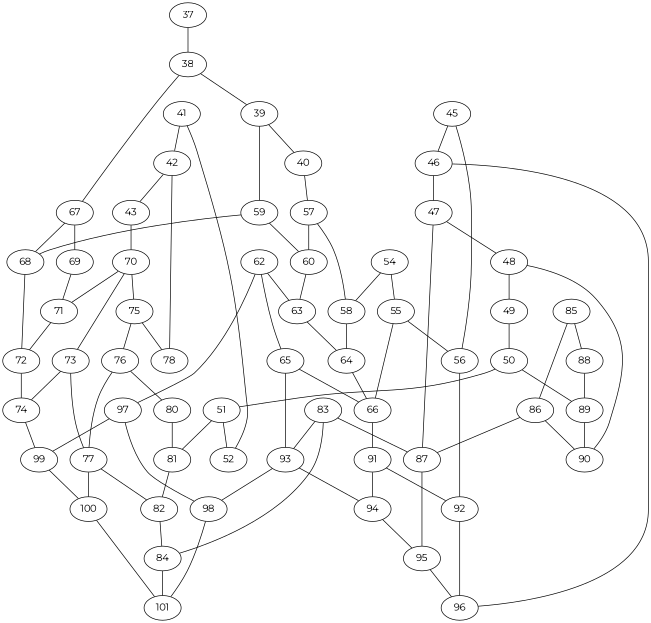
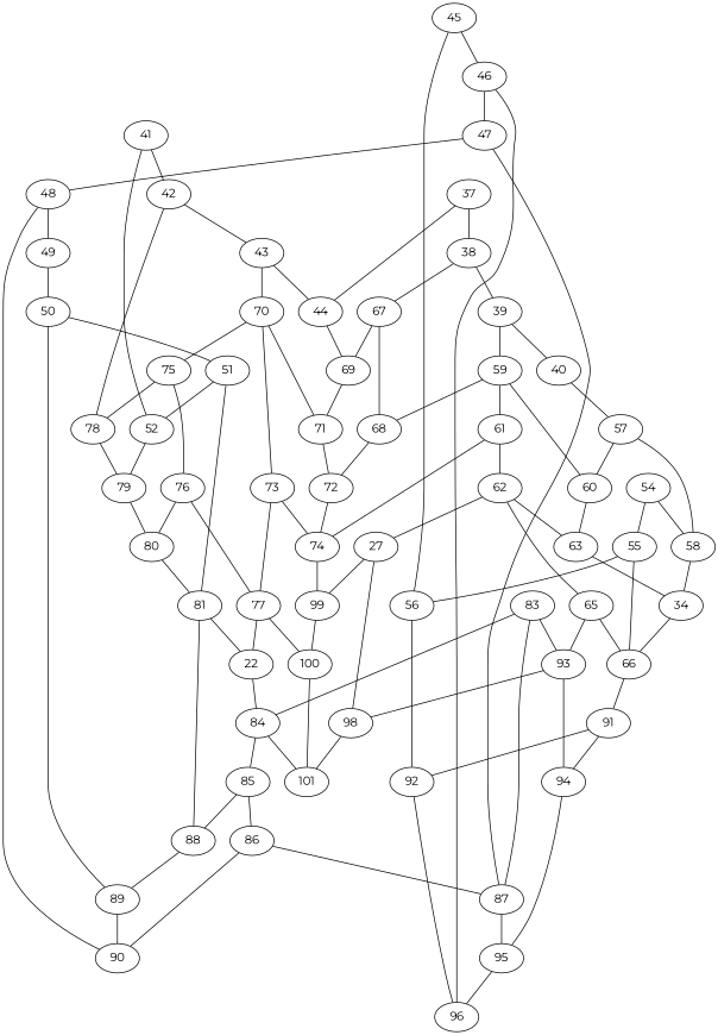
  graph {
    fontname=Montserrat
    node [fontname=Montserrat]
    edge [fontname=Montserrat]
    37
    38
+   44
    39
    67
    69
    40
    59
    68
    57
    60
+   61
    58
    41
    42
    52
    43
    78
+   79
    70
    71
    73
    75
    45
    46
    56
    47
    96
    92
    48
    87
    49
    90
    95
    50
    51
    89
    81
-   82
+   82 [label=22]
    88
    80
    54
    55
    66
-   64
+   64 [label=34]
    91
    63
    62
    74
    72
    65
-   97
+   97 [label=27]
    99
    93
    98
    94
    77
    76
    100
    84
    101
    85
    83
    86
    37 -- 38 [length=0.213877385941]
+   37 -- 44 [length=0.210854839257]
    38 -- 39 [length=0.202998835476]
    38 -- 67 [length=0.150121504852]
+   44 -- 69 [length=0.146207715177]
    39 -- 40 [length=0.202998835637]
    39 -- 59 [length=0.180557189826]
    67 -- 69 [length=0.101263895091]
    67 -- 68 [length=0.0957031643087]
    69 -- 71 [length=0.0932779075592]
    40 -- 57 [length=0.150121505103]
    59 -- 68 [length=0.12122788536]
    59 -- 60 [length=0.121227885417]
+   59 -- 61 [length=0.119697233276]
    68 -- 72 [length=0.0838488335608]
    57 -- 60 [length=0.0957031644187]
    57 -- 58 [length=0.101263895283]
    60 -- 63 [length=0.0838488336491]
+   61 -- 62 [length=0.0972276622687]
+   61 -- 74 [length=0.0972276621505]
    58 -- 64 [length=0.0932779076589]
    41 -- 42 [length=0.171221329578]
    41 -- 52 [length=0.161094164438]
    42 -- 43 [length=0.174809936167]
    42 -- 78 [length=0.122791182786]
+   52 -- 79 [length=0.109780605998]
+   43 -- 44 [length=0.18948993202]
    43 -- 70 [length=0.162898596491]
+   78 -- 79 [length=0.0800161673844]
+   79 -- 80 [length=0.0714443719421]
    70 -- 71 [length=0.112521635012]
    70 -- 73 [length=0.10926205666]
    70 -- 75 [length=0.107035011754]
    71 -- 72 [length=0.0823148197493]
    73 -- 74 [length=0.0939647219317]
    73 -- 77 [length=0.0869001055135]
    75 -- 78 [length=0.0790547476508]
    75 -- 76 [length=0.0698063731032]
    45 -- 46 [length=0.161094165024]
    45 -- 56 [length=0.171221330159]
    46 -- 47 [length=0.128891787036]
    46 -- 96 [length=0.10978060638]
    56 -- 92 [length=0.12279118321]
    47 -- 48 [length=0.0884045005818]
    47 -- 87 [length=0.105532718308]
    92 -- 96 [length=0.0800161676011]
    48 -- 49 [length=0.0384857691172]
    48 -- 90 [length=0.0504916187289]
    87 -- 95 [length=0.0807331537428]
    49 -- 50 [length=0.0384857690885]
    95 -- 96 [length=0.071444372053]
    50 -- 51 [length=0.0884045006208]
    50 -- 89 [length=0.0504916186837]
    51 -- 52 [length=0.128891787293]
    51 -- 81 [length=0.105532718186]
    89 -- 90 [length=0.0395293535624]
    81 -- 82 [length=0.0797156920155]
+   81 -- 88 [length=0.0710433768243]
    82 -- 84 [length=0.0722626066421]
    88 -- 89 [length=0.0429528936846]
    80 -- 81 [length=0.080733153924]
    54 -- 58 [length=0.146207715532]
    54 -- 55 [length=0.189489932511]
    55 -- 56 [length=0.174809936717]
    55 -- 66 [length=0.162898596942]
    66 -- 91 [length=0.107035012007]
    64 -- 66 [length=0.112521635303]
    91 -- 92 [length=0.0790547478801]
    91 -- 94 [length=0.0698063731911]
    63 -- 64 [length=0.0823148198634]
    62 -- 63 [length=0.0933559574177]
    62 -- 65 [length=0.0939647221357]
    62 -- 97 [length=0.0827060115363]
    74 -- 99 [length=0.0827060116048]
    72 -- 74 [length=0.0933559573578]
    65 -- 66 [length=0.109262056797]
    65 -- 93 [length=0.0869001056991]
    97 -- 99 [length=0.0571465850319]
    97 -- 98 [length=0.0554822636306]
    99 -- 100 [length=0.055482263563]
    93 -- 98 [length=0.0739770738091]
    93 -- 94 [length=0.0792695176536]
    98 -- 101 [length=0.0525905776088]
    94 -- 95 [length=0.0650794090548]
    77 -- 82 [length=0.0789286353825]
    77 -- 100 [length=0.0739770737141]
    76 -- 80 [length=0.0650794089124]
    76 -- 77 [length=0.0792695174775]
    100 -- 101 [length=0.0525905777923]
    84 -- 101 [length=0.0660836805156]
+   84 -- 85 [length=0.0635069816743]
    85 -- 88 [length=0.0462931246074]
    85 -- 86 [length=0.0462931246609]
    83 -- 87 [length=0.0797156921557]
    83 -- 93 [length=0.0789286351083]
    83 -- 84 [length=0.0722626063729]
    86 -- 87 [length=0.0710433765358]
    86 -- 90 [length=0.0429528936399]
  }
